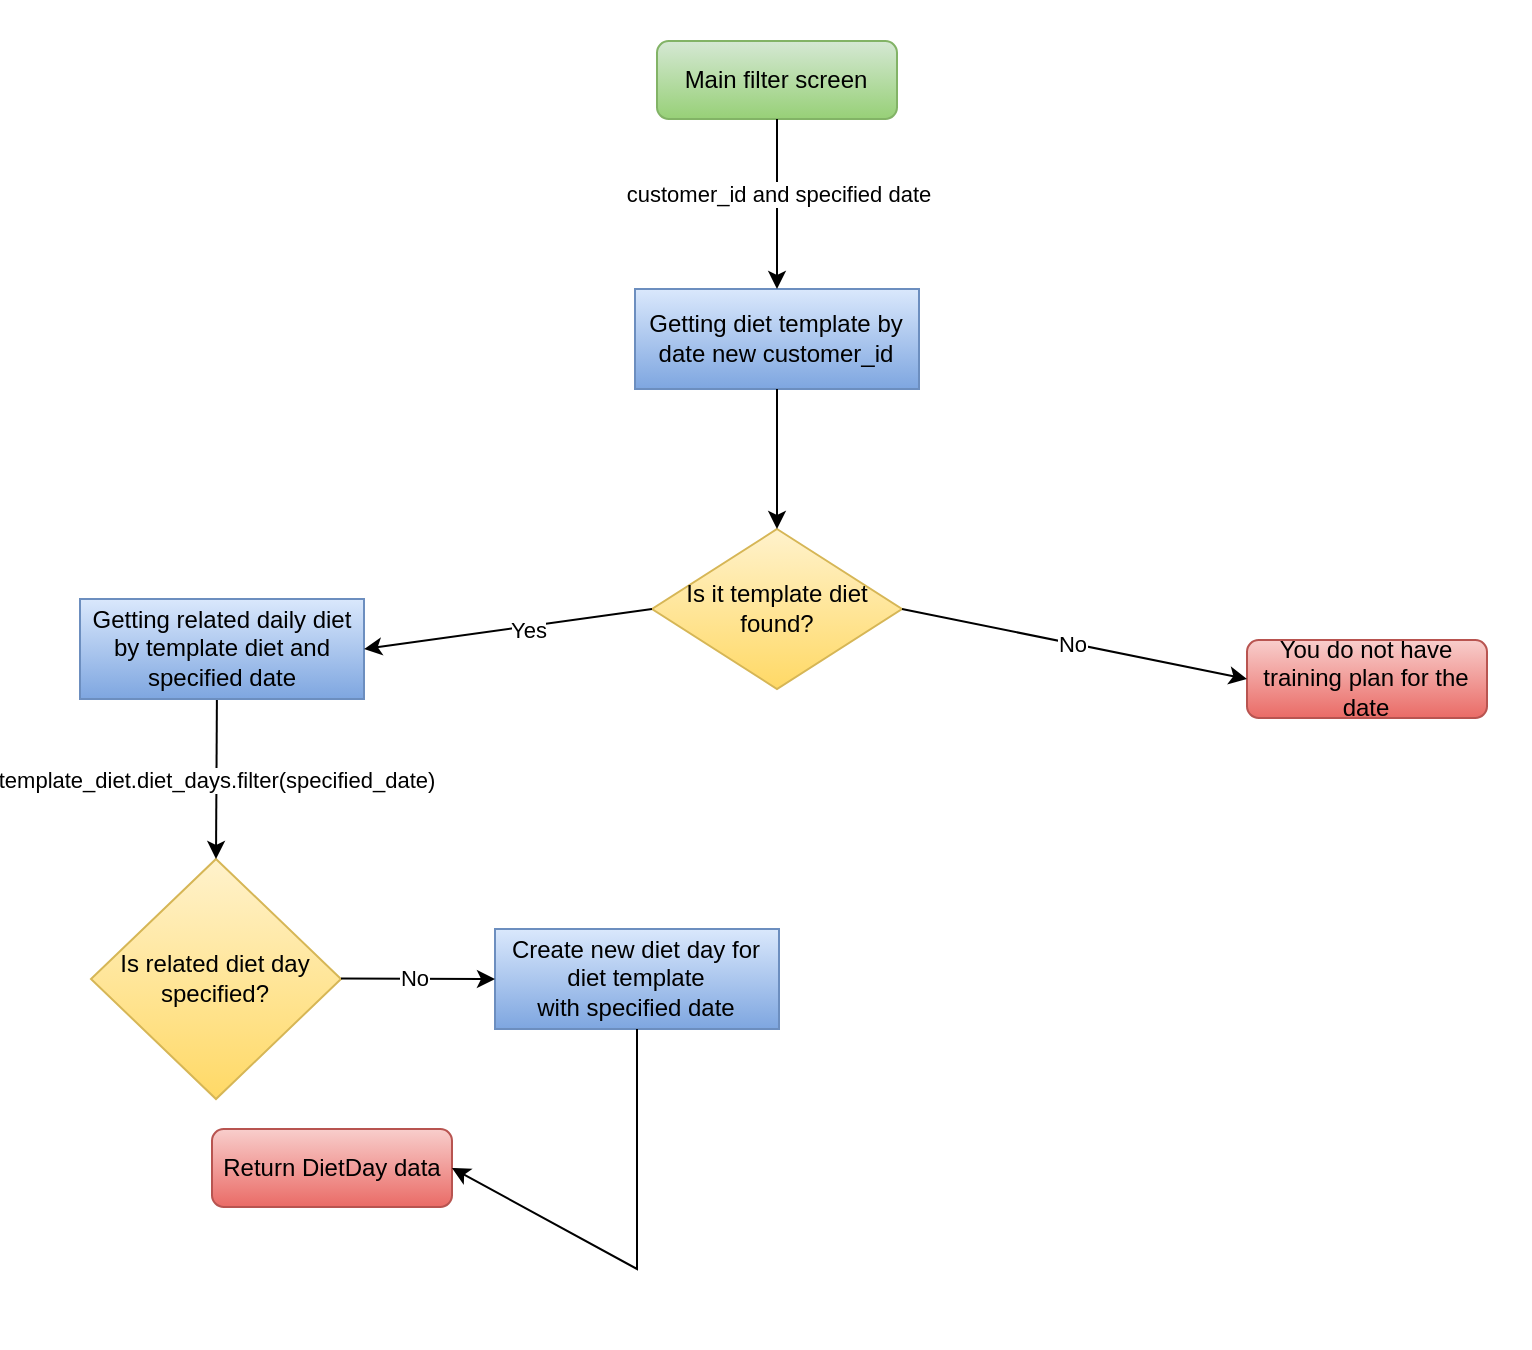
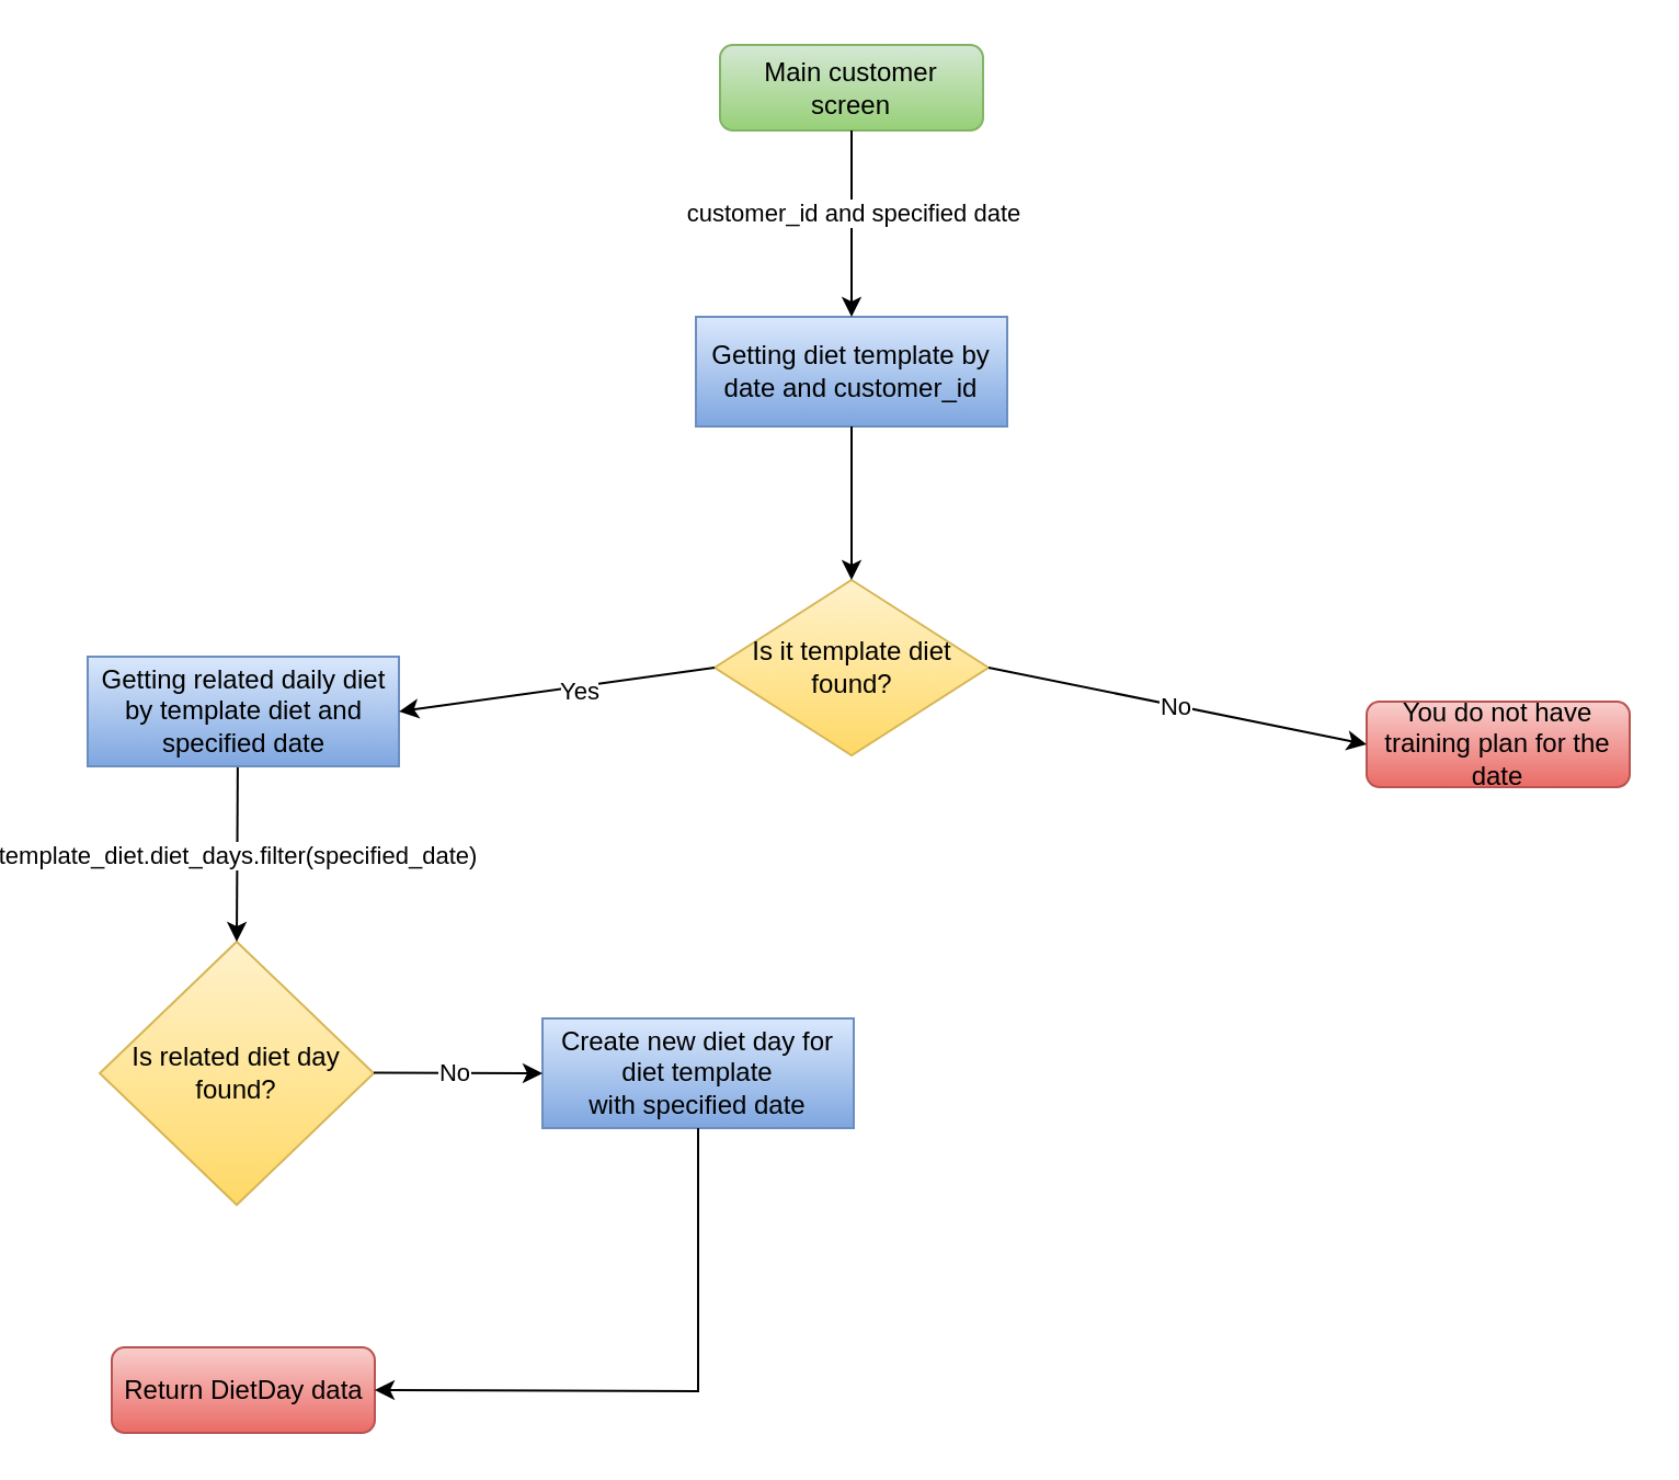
  <mxCell id="0" />
  <mxCell id="1" parent="0" />
  <mxCell id="2" value="Is it template diet found?" style="rhombus;whiteSpace=wrap;html=1;fillColor=#fff2cc;gradientColor=#ffd966;strokeColor=#d6b656;" vertex="1" parent="1"><mxGeometry x="306.5" y="264" width="125" height="80" as="geometry" /></mxCell>
  <mxCell id="3" value="You do not have training plan for the date" style="rounded=1;whiteSpace=wrap;html=1;fillColor=#f8cecc;gradientColor=#ea6b66;strokeColor=#b85450;" vertex="1" parent="1"><mxGeometry x="604" y="319.5" width="120" height="39" as="geometry" /></mxCell>
- <mxCell id="4" value="Main filter screen" style="rounded=1;whiteSpace=wrap;html=1;fillColor=#d5e8d4;strokeColor=#82b366;gradientColor=#97d077;" vertex="1" parent="1"><mxGeometry x="309" y="20" width="120" height="39" as="geometry" /></mxCell>
- <mxCell id="5" value="Return DietDay data" style="rounded=1;whiteSpace=wrap;html=1;fillColor=#f8cecc;gradientColor=#ea6b66;strokeColor=#b85450;" vertex="1" parent="1"><mxGeometry x="86.5" y="564" width="120" height="39" as="geometry" /></mxCell>
- <mxCell id="6" value="Is related diet day specified?" style="rhombus;whiteSpace=wrap;html=1;fillColor=#fff2cc;gradientColor=#ffd966;strokeColor=#d6b656;" vertex="1" parent="1"><mxGeometry x="26" y="429" width="125" height="120" as="geometry" /></mxCell>
- <mxCell id="7" value="Getting diet template by date new customer_id" style="rounded=0;whiteSpace=wrap;html=1;fillColor=#dae8fc;gradientColor=#7ea6e0;strokeColor=#6c8ebf;" vertex="1" parent="1"><mxGeometry x="298" y="144" width="142" height="50" as="geometry" /></mxCell>
+ <mxCell id="4" value="Main customer screen" style="rounded=1;whiteSpace=wrap;html=1;fillColor=#d5e8d4;strokeColor=#82b366;gradientColor=#97d077;" vertex="1" parent="1"><mxGeometry x="309" y="20" width="120" height="39" as="geometry" /></mxCell>
+ <mxCell id="5" value="Return DietDay data" style="rounded=1;whiteSpace=wrap;html=1;fillColor=#f8cecc;gradientColor=#ea6b66;strokeColor=#b85450;" vertex="1" parent="1"><mxGeometry x="31.5" y="614" width="120" height="39" as="geometry" /></mxCell>
+ <mxCell id="6" value="Is related diet day found?" style="rhombus;whiteSpace=wrap;html=1;fillColor=#fff2cc;gradientColor=#ffd966;strokeColor=#d6b656;" vertex="1" parent="1"><mxGeometry x="26" y="429" width="125" height="120" as="geometry" /></mxCell>
+ <mxCell id="7" value="Getting diet template by date and customer_id" style="rounded=0;whiteSpace=wrap;html=1;fillColor=#dae8fc;gradientColor=#7ea6e0;strokeColor=#6c8ebf;" vertex="1" parent="1"><mxGeometry x="298" y="144" width="142" height="50" as="geometry" /></mxCell>
  <mxCell id="8" value="Create new diet day for diet template with&amp;nbsp;specified date" style="rounded=0;whiteSpace=wrap;html=1;fillColor=#dae8fc;gradientColor=#7ea6e0;strokeColor=#6c8ebf;" vertex="1" parent="1"><mxGeometry x="228" y="464" width="142" height="50" as="geometry" /></mxCell>
  <mxCell id="9" value="Getting related daily diet by template diet and specified date" style="rounded=0;whiteSpace=wrap;html=1;fillColor=#dae8fc;gradientColor=#7ea6e0;strokeColor=#6c8ebf;" vertex="1" parent="1"><mxGeometry x="20.5" y="299" width="142" height="50" as="geometry" /></mxCell>
  <mxCell id="10" value="" style="endArrow=classic;html=1;rounded=0;exitX=0.5;exitY=1;exitDx=0;exitDy=0;" edge="1" parent="1" source="4"><mxGeometry relative="1" as="geometry"><mxPoint x="279" y="214" as="sourcePoint" /><mxPoint x="369" y="144" as="targetPoint" /></mxGeometry></mxCell>
  <mxCell id="11" value="customer_id and specified date" style="edgeLabel;resizable=0;html=1;;align=center;verticalAlign=middle;" connectable="0" vertex="1" parent="10"><mxGeometry relative="1" as="geometry"><mxPoint y="-6" as="offset" /></mxGeometry></mxCell>
  <mxCell id="12" value="" style="endArrow=classic;html=1;rounded=0;exitX=0.5;exitY=1;exitDx=0;exitDy=0;entryX=0.5;entryY=0;entryDx=0;entryDy=0;" edge="1" parent="1" source="7" target="2"><mxGeometry width="50" height="50" relative="1" as="geometry"><mxPoint x="289" y="334" as="sourcePoint" /><mxPoint x="339" y="284" as="targetPoint" /></mxGeometry></mxCell>
  <mxCell id="13" value="" style="endArrow=classic;html=1;rounded=0;exitX=0;exitY=0.5;exitDx=0;exitDy=0;entryX=1;entryY=0.5;entryDx=0;entryDy=0;" edge="1" parent="1" source="2" target="9"><mxGeometry relative="1" as="geometry"><mxPoint x="259" y="364" as="sourcePoint" /><mxPoint x="359" y="364" as="targetPoint" /></mxGeometry></mxCell>
  <mxCell id="14" value="Yes" style="edgeLabel;resizable=0;html=1;;align=center;verticalAlign=middle;" connectable="0" vertex="1" parent="13"><mxGeometry relative="1" as="geometry"><mxPoint x="10" as="offset" /></mxGeometry></mxCell>
  <mxCell id="15" value="" style="endArrow=classic;html=1;rounded=0;entryX=0;entryY=0.5;entryDx=0;entryDy=0;exitX=1;exitY=0.5;exitDx=0;exitDy=0;" edge="1" parent="1" source="2" target="3"><mxGeometry relative="1" as="geometry"><mxPoint x="539" y="364" as="sourcePoint" /><mxPoint x="359" y="394" as="targetPoint" /></mxGeometry></mxCell>
  <mxCell id="16" value="No" style="edgeLabel;resizable=0;html=1;;align=center;verticalAlign=middle;" connectable="0" vertex="1" parent="15"><mxGeometry relative="1" as="geometry"><mxPoint x="-1" as="offset" /></mxGeometry></mxCell>
  <mxCell id="17" value="" style="endArrow=classic;html=1;rounded=0;exitX=0.475;exitY=0.949;exitDx=0;exitDy=0;exitPerimeter=0;entryX=0.5;entryY=0;entryDx=0;entryDy=0;" edge="1" parent="1" target="6"><mxGeometry relative="1" as="geometry"><mxPoint x="88.95" y="349.45" as="sourcePoint" /><mxPoint x="89" y="427" as="targetPoint" /></mxGeometry></mxCell>
  <mxCell id="18" value="template_diet.diet_days.filter(specified_date)" style="edgeLabel;resizable=0;html=1;;align=center;verticalAlign=middle;" connectable="0" vertex="1" parent="17"><mxGeometry relative="1" as="geometry" /></mxCell>
  <mxCell id="19" value="" style="endArrow=classic;html=1;rounded=0;entryX=0;entryY=0.5;entryDx=0;entryDy=0;" edge="1" parent="1" target="8"><mxGeometry relative="1" as="geometry"><mxPoint x="151" y="488.81" as="sourcePoint" /><mxPoint x="229" y="489" as="targetPoint" /></mxGeometry></mxCell>
  <mxCell id="20" value="No" style="edgeLabel;resizable=0;html=1;;align=center;verticalAlign=middle;" connectable="0" vertex="1" parent="19"><mxGeometry relative="1" as="geometry"><mxPoint x="-2" as="offset" /></mxGeometry></mxCell>
  <mxCell id="21" value="" style="endArrow=classic;html=1;rounded=0;exitX=0.5;exitY=1;exitDx=0;exitDy=0;entryX=1;entryY=0.5;entryDx=0;entryDy=0;" edge="1" parent="1" source="8" target="5"><mxGeometry width="50" height="50" relative="1" as="geometry"><mxPoint x="289" y="653" as="sourcePoint" /><mxPoint x="339" y="603" as="targetPoint" /><Array as="points"><mxPoint x="299" y="634" /></Array></mxGeometry></mxCell>
